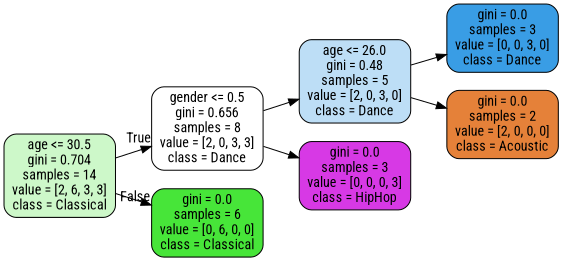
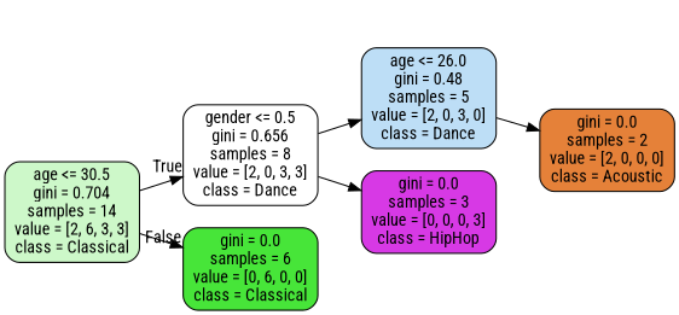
  digraph {
    rankdir=LR
    fontname="Roboto Condensed"
    node [color=black fontname="Roboto Condensed" shape=box style="filled, rounded"]
    edge [fontname="Roboto Condensed"]
    n1 [fillcolor="#cdf8c9" label="age <= 30.5\ngini = 0.704\nsamples = 14\nvalue = [2, 6, 3, 3]\nclass = Classical"]
    n2 [fillcolor="#ffffff" label="gender <= 0.5\ngini = 0.656\nsamples = 8\nvalue = [2, 0, 3, 3]\nclass = Dance"]
    n3 [fillcolor="#47e539" label="gini = 0.0\nsamples = 6\nvalue = [0, 6, 0, 0]\nclass = Classical"]
    n4 [fillcolor="#bddef6" label="age <= 26.0\ngini = 0.48\nsamples = 5\nvalue = [2, 0, 3, 0]\nclass = Dance"]
    n5 [fillcolor="#d739e5" label="gini = 0.0\nsamples = 3\nvalue = [0, 0, 0, 3]\nclass = HipHop"]
-   n6 [fillcolor="#399de5" label="gini = 0.0\nsamples = 3\nvalue = [0, 0, 3, 0]\nclass = Dance"]
    n7 [fillcolor="#e58139" label="gini = 0.0\nsamples = 2\nvalue = [2, 0, 0, 0]\nclass = Acoustic"]
    n1 -> n2 [headlabel=True labelangle=45 labeldistance=2.5]
    n1 -> n3 [headlabel=False labelangle=-45 labeldistance=2.5]
    n2 -> n4
    n2 -> n5
-   n4 -> n6
    n4 -> n7
  }
